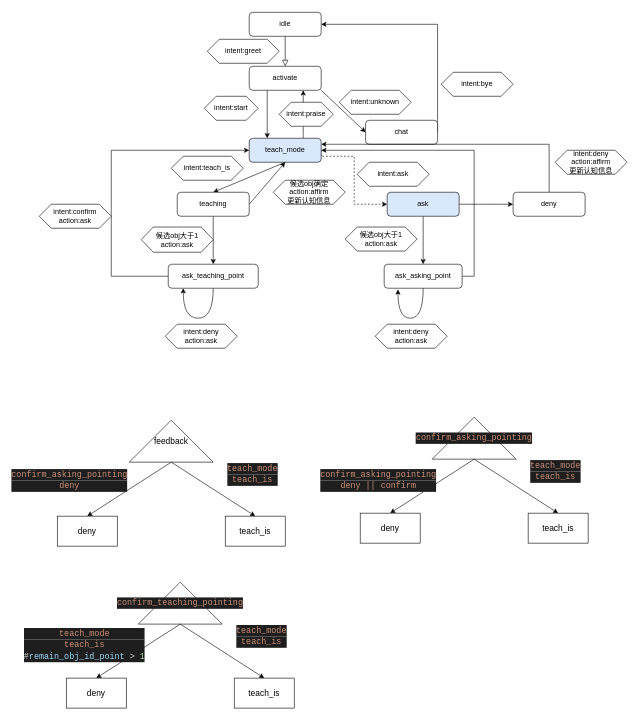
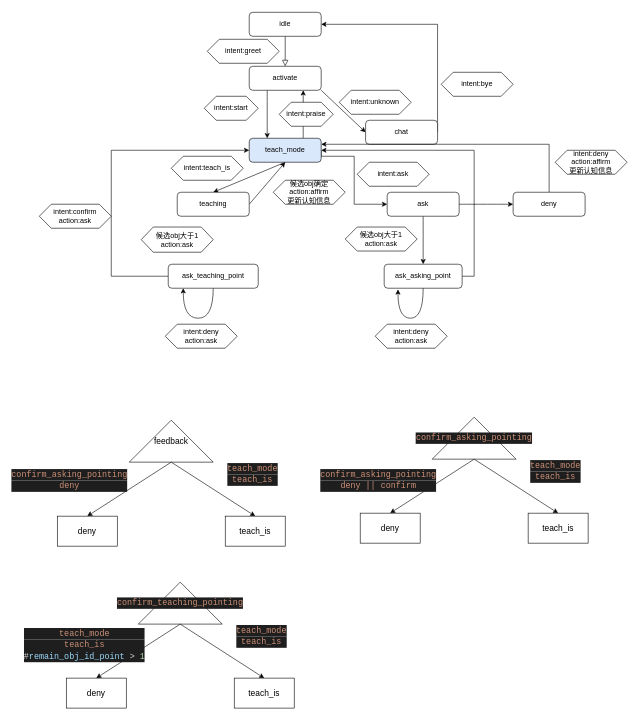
  <mxCell id="0" />
  <mxCell id="1" parent="0" />
  <mxCell id="2" value="" style="rounded=0;html=1;jettySize=auto;orthogonalLoop=1;fontSize=11;endArrow=block;endFill=0;endSize=8;strokeWidth=1;shadow=0;labelBackgroundColor=none;edgeStyle=orthogonalEdgeStyle;entryX=0.5;entryY=0;entryDx=0;entryDy=0;" edge="1" parent="1" source="3" target="6"><mxGeometry relative="1" as="geometry"><mxPoint x="475" y="90" as="targetPoint" /></mxGeometry></mxCell>
  <mxCell id="3" value="idle" style="rounded=1;whiteSpace=wrap;html=1;fontSize=12;glass=0;strokeWidth=1;shadow=0;" vertex="1" parent="1"><mxGeometry x="415" width="120" height="40" as="geometry" y="20" /></mxCell>
  <mxCell id="4" style="rounded=0;orthogonalLoop=1;jettySize=auto;html=1;exitX=1;exitY=1;exitDx=0;exitDy=0;entryX=0;entryY=0.5;entryDx=0;entryDy=0;" edge="1" parent="1" source="6" target="13"><mxGeometry relative="1" as="geometry" /></mxCell>
  <mxCell id="5" style="edgeStyle=orthogonalEdgeStyle;curved=1;rounded=0;orthogonalLoop=1;jettySize=auto;html=1;exitX=0.25;exitY=1;exitDx=0;exitDy=0;entryX=0.25;entryY=0;entryDx=0;entryDy=0;" edge="1" parent="1" source="6" target="10"><mxGeometry relative="1" as="geometry" /></mxCell>
  <mxCell id="6" value="activate" style="rounded=1;whiteSpace=wrap;html=1;fontSize=12;glass=0;strokeWidth=1;shadow=0;" vertex="1" parent="1"><mxGeometry x="415" y="110" width="120" height="40" as="geometry" /></mxCell>
  <mxCell id="7" style="edgeStyle=none;rounded=0;orthogonalLoop=1;jettySize=auto;html=1;exitX=0.5;exitY=1;exitDx=0;exitDy=0;entryX=0.5;entryY=0;entryDx=0;entryDy=0;" edge="1" parent="1" source="10" target="19"><mxGeometry relative="1" as="geometry" /></mxCell>
- <mxCell id="8" style="edgeStyle=orthogonalEdgeStyle;rounded=0;orthogonalLoop=1;jettySize=auto;html=1;exitX=1;exitY=0.5;exitDx=0;exitDy=0;entryX=0;entryY=0.5;entryDx=0;entryDy=0;dashed=1;" edge="1" parent="1" source="10" target="22"><mxGeometry relative="1" as="geometry"><Array as="points"><mxPoint x="535" y="260" /><mxPoint x="590" y="260" /><mxPoint x="590" y="340" /></Array></mxGeometry></mxCell>
+ <mxCell id="8" style="edgeStyle=orthogonalEdgeStyle;rounded=0;orthogonalLoop=1;jettySize=auto;html=1;exitX=1;exitY=0.5;exitDx=0;exitDy=0;entryX=0;entryY=0.5;entryDx=0;entryDy=0;" edge="1" parent="1" source="10" target="22"><mxGeometry relative="1" as="geometry"><Array as="points"><mxPoint x="535" y="260" /><mxPoint x="590" y="260" /><mxPoint x="590" y="340" /></Array></mxGeometry></mxCell>
  <mxCell id="9" style="edgeStyle=orthogonalEdgeStyle;curved=1;rounded=0;orthogonalLoop=1;jettySize=auto;html=1;exitX=0.75;exitY=0;exitDx=0;exitDy=0;entryX=0.75;entryY=1;entryDx=0;entryDy=0;" edge="1" parent="1" source="10" target="6"><mxGeometry relative="1" as="geometry" /></mxCell>
  <mxCell id="10" value="teach_mode" style="rounded=1;whiteSpace=wrap;html=1;fontSize=12;glass=0;strokeWidth=1;shadow=0;fillColor=#dae8fc;" vertex="1" parent="1"><mxGeometry x="415" y="230" width="120" height="40" as="geometry" /></mxCell>
  <mxCell id="11" value="&lt;span&gt;intent:greet&lt;/span&gt;" style="shape=hexagon;perimeter=hexagonPerimeter2;whiteSpace=wrap;html=1;fixedSize=1;" vertex="1" parent="1"><mxGeometry x="345" y="65" width="120" height="40" as="geometry" /></mxCell>
  <mxCell id="12" style="edgeStyle=none;rounded=0;orthogonalLoop=1;jettySize=auto;html=1;exitX=1;exitY=0.5;exitDx=0;exitDy=0;entryX=1;entryY=0.5;entryDx=0;entryDy=0;" edge="1" parent="1" source="13" target="3"><mxGeometry relative="1" as="geometry"><Array as="points"><mxPoint x="729" y="40" /></Array></mxGeometry></mxCell>
  <mxCell id="13" value="chat" style="rounded=1;whiteSpace=wrap;html=1;fontSize=12;glass=0;strokeWidth=1;shadow=0;" vertex="1" parent="1"><mxGeometry x="609" y="200" width="120" height="40" as="geometry" /></mxCell>
  <mxCell id="14" value="&lt;span&gt;intent:unknown&lt;/span&gt;" style="shape=hexagon;perimeter=hexagonPerimeter2;whiteSpace=wrap;html=1;fixedSize=1;" vertex="1" parent="1"><mxGeometry x="565" y="150" width="120" height="40" as="geometry" /></mxCell>
  <mxCell id="15" value="&lt;span&gt;intent:start&lt;/span&gt;" style="shape=hexagon;perimeter=hexagonPerimeter2;whiteSpace=wrap;html=1;fixedSize=1;" vertex="1" parent="1"><mxGeometry x="340" y="160" width="90" height="40" as="geometry" /></mxCell>
  <mxCell id="16" value="&lt;span&gt;intent:bye&lt;/span&gt;" style="shape=hexagon;perimeter=hexagonPerimeter2;whiteSpace=wrap;html=1;fixedSize=1;" vertex="1" parent="1"><mxGeometry x="735" y="120" width="120" height="40" as="geometry" /></mxCell>
  <mxCell id="17" style="edgeStyle=none;rounded=0;orthogonalLoop=1;jettySize=auto;html=1;exitX=1;exitY=0.5;exitDx=0;exitDy=0;" edge="1" parent="1" source="19"><mxGeometry relative="1" as="geometry"><mxPoint x="475" y="270" as="targetPoint" /></mxGeometry></mxCell>
- <mxCell id="18" style="edgeStyle=none;rounded=0;orthogonalLoop=1;jettySize=auto;html=1;exitX=0.5;exitY=1;exitDx=0;exitDy=0;entryX=0.5;entryY=0;entryDx=0;entryDy=0;" edge="1" parent="1" source="19" target="26"><mxGeometry relative="1" as="geometry" /></mxCell>
  <mxCell id="19" value="teaching" style="rounded=1;whiteSpace=wrap;html=1;fontSize=12;glass=0;strokeWidth=1;shadow=0;" vertex="1" parent="1"><mxGeometry x="295" y="320" width="120" height="40" as="geometry" /></mxCell>
  <mxCell id="20" style="edgeStyle=orthogonalEdgeStyle;rounded=0;orthogonalLoop=1;jettySize=auto;html=1;exitX=0.5;exitY=1;exitDx=0;exitDy=0;entryX=0.5;entryY=0;entryDx=0;entryDy=0;" edge="1" parent="1" source="22" target="33"><mxGeometry relative="1" as="geometry" /></mxCell>
  <mxCell id="21" style="edgeStyle=orthogonalEdgeStyle;curved=1;rounded=0;orthogonalLoop=1;jettySize=auto;html=1;exitX=1;exitY=0.5;exitDx=0;exitDy=0;entryX=0;entryY=0.5;entryDx=0;entryDy=0;" edge="1" parent="1" source="22" target="36"><mxGeometry relative="1" as="geometry" /></mxCell>
- <mxCell id="22" value="ask" style="rounded=1;whiteSpace=wrap;html=1;fontSize=12;glass=0;strokeWidth=1;shadow=0;fillColor=#dae8fc;" vertex="1" parent="1"><mxGeometry x="645" y="320" width="120" height="40" as="geometry" /></mxCell>
+ <mxCell id="22" value="ask" style="rounded=1;whiteSpace=wrap;html=1;fontSize=12;glass=0;strokeWidth=1;shadow=0;" vertex="1" parent="1"><mxGeometry x="645" y="320" width="120" height="40" as="geometry" /></mxCell>
  <mxCell id="23" value="&lt;span&gt;intent:teach_is&lt;/span&gt;" style="shape=hexagon;perimeter=hexagonPerimeter2;whiteSpace=wrap;html=1;fixedSize=1;" vertex="1" parent="1"><mxGeometry x="285" y="260" width="120" height="40" as="geometry" /></mxCell>
  <mxCell id="24" style="edgeStyle=orthogonalEdgeStyle;rounded=0;orthogonalLoop=1;jettySize=auto;html=1;exitX=0;exitY=0.5;exitDx=0;exitDy=0;entryX=0;entryY=0.5;entryDx=0;entryDy=0;" edge="1" parent="1" source="26" target="10"><mxGeometry relative="1" as="geometry"><Array as="points"><mxPoint x="185" y="460" /><mxPoint x="185" y="250" /></Array></mxGeometry></mxCell>
  <mxCell id="25" style="edgeStyle=orthogonalEdgeStyle;rounded=0;orthogonalLoop=1;jettySize=auto;html=1;exitX=0.5;exitY=1;exitDx=0;exitDy=0;curved=1;" edge="1" parent="1" source="26" target="26"><mxGeometry relative="1" as="geometry"><mxPoint x="325" y="490" as="targetPoint" /><Array as="points"><mxPoint x="355" y="530" /><mxPoint x="305" y="530" /></Array></mxGeometry></mxCell>
  <mxCell id="26" value="ask_teaching_point" style="rounded=1;whiteSpace=wrap;html=1;fontSize=12;glass=0;strokeWidth=1;shadow=0;" vertex="1" parent="1"><mxGeometry x="280" y="440" width="150" height="40" as="geometry" /></mxCell>
  <mxCell id="27" value="&lt;span&gt;候选obj确定&lt;br&gt;action:affirm&lt;br&gt;更新认知信息&lt;br&gt;&lt;/span&gt;" style="shape=hexagon;perimeter=hexagonPerimeter2;whiteSpace=wrap;html=1;fixedSize=1;" vertex="1" parent="1"><mxGeometry x="455" y="300" width="120" height="40" as="geometry" /></mxCell>
  <mxCell id="28" value="&lt;span&gt;候选obj大于1&lt;br&gt;action:&lt;/span&gt;ask&lt;span&gt;&lt;br&gt;&lt;/span&gt;" style="shape=hexagon;perimeter=hexagonPerimeter2;whiteSpace=wrap;html=1;fixedSize=1;" vertex="1" parent="1"><mxGeometry x="235" y="378" width="120" height="42" as="geometry" /></mxCell>
  <mxCell id="29" value="&lt;span&gt;intent:confirm&lt;br&gt;action:ask&lt;br&gt;&lt;/span&gt;" style="shape=hexagon;perimeter=hexagonPerimeter2;whiteSpace=wrap;html=1;fixedSize=1;" vertex="1" parent="1"><mxGeometry x="65" y="340" width="120" height="40" as="geometry" /></mxCell>
  <mxCell id="30" value="&lt;span&gt;intent:deny&lt;br&gt;action:ask&lt;br&gt;&lt;/span&gt;" style="shape=hexagon;perimeter=hexagonPerimeter2;whiteSpace=wrap;html=1;fixedSize=1;" vertex="1" parent="1"><mxGeometry x="275" y="540" width="120" height="40" as="geometry" /></mxCell>
  <mxCell id="31" value="&lt;span&gt;intent:ask&lt;br&gt;&lt;/span&gt;" style="shape=hexagon;perimeter=hexagonPerimeter2;whiteSpace=wrap;html=1;fixedSize=1;" vertex="1" parent="1"><mxGeometry x="595" y="270" width="120" height="40" as="geometry" /></mxCell>
  <mxCell id="32" style="edgeStyle=orthogonalEdgeStyle;rounded=0;orthogonalLoop=1;jettySize=auto;html=1;exitX=1;exitY=0.5;exitDx=0;exitDy=0;entryX=1;entryY=0.5;entryDx=0;entryDy=0;" edge="1" parent="1" source="33" target="10"><mxGeometry relative="1" as="geometry" /></mxCell>
  <mxCell id="33" value="ask_asking_point" style="rounded=1;whiteSpace=wrap;html=1;fontSize=12;glass=0;strokeWidth=1;shadow=0;" vertex="1" parent="1"><mxGeometry x="640" y="440" width="130" height="40" as="geometry" /></mxCell>
  <mxCell id="34" value="&lt;span&gt;候选obj大于1&lt;br&gt;action:ask&lt;br&gt;&lt;/span&gt;" style="shape=hexagon;perimeter=hexagonPerimeter2;whiteSpace=wrap;html=1;fixedSize=1;" vertex="1" parent="1"><mxGeometry x="575" y="378" width="120" height="40" as="geometry" /></mxCell>
  <mxCell id="35" style="edgeStyle=orthogonalEdgeStyle;rounded=0;orthogonalLoop=1;jettySize=auto;html=1;exitX=0.5;exitY=0;exitDx=0;exitDy=0;entryX=1;entryY=0.25;entryDx=0;entryDy=0;" edge="1" parent="1" source="36" target="10"><mxGeometry relative="1" as="geometry"><Array as="points"><mxPoint x="915" y="240" /></Array></mxGeometry></mxCell>
  <mxCell id="36" value="deny" style="rounded=1;whiteSpace=wrap;html=1;fontSize=12;glass=0;strokeWidth=1;shadow=0;" vertex="1" parent="1"><mxGeometry x="855" y="320" width="120" height="40" as="geometry" /></mxCell>
  <mxCell id="37" style="edgeStyle=orthogonalEdgeStyle;curved=1;rounded=0;orthogonalLoop=1;jettySize=auto;html=1;exitX=0.5;exitY=1;exitDx=0;exitDy=0;entryX=0.177;entryY=1.05;entryDx=0;entryDy=0;entryPerimeter=0;" edge="1" parent="1" source="33" target="33"><mxGeometry relative="1" as="geometry"><Array as="points"><mxPoint x="705" y="530" /><mxPoint x="663" y="530" /></Array></mxGeometry></mxCell>
  <mxCell id="38" value="&lt;span&gt;intent:deny&lt;br&gt;action:ask&lt;br&gt;&lt;/span&gt;" style="shape=hexagon;perimeter=hexagonPerimeter2;whiteSpace=wrap;html=1;fixedSize=1;" vertex="1" parent="1"><mxGeometry x="625" y="540" width="120" height="40" as="geometry" /></mxCell>
  <mxCell id="39" value="&lt;span&gt;intent:praise&lt;/span&gt;" style="shape=hexagon;perimeter=hexagonPerimeter2;whiteSpace=wrap;html=1;fixedSize=1;" vertex="1" parent="1"><mxGeometry x="465" y="170" width="90" height="40" as="geometry" /></mxCell>
  <mxCell id="40" value="&lt;span&gt;intent:deny&lt;br&gt;action:affirm&lt;br&gt;更新认知信息&lt;br&gt;&lt;/span&gt;" style="shape=hexagon;perimeter=hexagonPerimeter2;whiteSpace=wrap;html=1;fixedSize=1;" vertex="1" parent="1"><mxGeometry x="925" y="250" width="120" height="40" as="geometry" /></mxCell>
  <mxCell id="41" value="&lt;font style=&quot;font-size: 14px&quot;&gt;feedback&lt;/font&gt;" style="triangle;whiteSpace=wrap;html=1;direction=north;" vertex="1" parent="1"><mxGeometry x="215" y="700" width="140" height="70" as="geometry" /></mxCell>
  <mxCell id="42" value="" style="endArrow=classic;html=1;rounded=0;fontSize=14;exitX=0;exitY=0.5;exitDx=0;exitDy=0;entryX=0.5;entryY=0;entryDx=0;entryDy=0;" edge="1" parent="1" source="41" target="44"><mxGeometry width="50" height="50" relative="1" as="geometry"><mxPoint x="705" y="860" as="sourcePoint" /><mxPoint x="225" y="830" as="targetPoint" /></mxGeometry></mxCell>
  <mxCell id="43" value="" style="endArrow=classic;html=1;rounded=0;fontSize=14;exitX=0;exitY=0.5;exitDx=0;exitDy=0;entryX=0.5;entryY=0;entryDx=0;entryDy=0;" edge="1" parent="1" source="41" target="45"><mxGeometry width="50" height="50" relative="1" as="geometry"><mxPoint x="295" y="780" as="sourcePoint" /><mxPoint x="335" y="830" as="targetPoint" /></mxGeometry></mxCell>
  <mxCell id="44" value="deny" style="rounded=0;whiteSpace=wrap;html=1;fontSize=14;" vertex="1" parent="1"><mxGeometry x="95" y="860" width="100" height="50" as="geometry" /></mxCell>
  <mxCell id="45" value="teach_is" style="rounded=0;whiteSpace=wrap;html=1;fontSize=14;" vertex="1" parent="1"><mxGeometry x="375" y="860" width="100" height="50" as="geometry" /></mxCell>
  <mxCell id="46" value="&lt;div style=&quot;color: rgb(212 , 212 , 212) ; background-color: rgb(30 , 30 , 30) ; font-family: &amp;#34;consolas&amp;#34; , &amp;#34;courier new&amp;#34; , monospace ; line-height: 19px&quot;&gt;&lt;span style=&quot;color: #ce9178&quot;&gt;confirm_asking_pointing&lt;/span&gt;&lt;/div&gt;&lt;div style=&quot;color: rgb(212 , 212 , 212) ; background-color: rgb(30 , 30 , 30) ; font-family: &amp;#34;consolas&amp;#34; , &amp;#34;courier new&amp;#34; , monospace ; line-height: 19px&quot;&gt;&lt;span style=&quot;color: #ce9178&quot;&gt;deny&lt;/span&gt;&lt;/div&gt;" style="text;html=1;align=center;verticalAlign=middle;resizable=0;points=[];autosize=1;strokeColor=none;fillColor=none;fontSize=14;" vertex="1" parent="1"><mxGeometry x="20" y="780" width="190" height="40" as="geometry" /></mxCell>
  <mxCell id="47" value="&lt;div style=&quot;color: rgb(212 , 212 , 212) ; background-color: rgb(30 , 30 , 30) ; font-family: &amp;#34;consolas&amp;#34; , &amp;#34;courier new&amp;#34; , monospace ; line-height: 19px&quot;&gt;&lt;span style=&quot;color: #ce9178&quot;&gt;teach_mode&lt;/span&gt;&lt;/div&gt;&lt;div style=&quot;color: rgb(212 , 212 , 212) ; background-color: rgb(30 , 30 , 30) ; font-family: &amp;#34;consolas&amp;#34; , &amp;#34;courier new&amp;#34; , monospace ; line-height: 19px&quot;&gt;&lt;span style=&quot;color: #ce9178&quot;&gt;teach_is&lt;/span&gt;&lt;/div&gt;" style="text;html=1;align=center;verticalAlign=middle;resizable=0;points=[];autosize=1;strokeColor=none;fillColor=none;fontSize=14;" vertex="1" parent="1"><mxGeometry x="375" y="770" width="90" height="40" as="geometry" /></mxCell>
  <mxCell id="48" value="&lt;div style=&quot;color: rgb(212 , 212 , 212) ; background-color: rgb(30 , 30 , 30) ; font-family: &amp;#34;consolas&amp;#34; , &amp;#34;courier new&amp;#34; , monospace ; font-size: 14px ; line-height: 19px&quot;&gt;&lt;span style=&quot;color: #ce9178&quot;&gt;confirm_asking_pointing&lt;/span&gt;&lt;/div&gt;" style="triangle;whiteSpace=wrap;html=1;direction=north;" vertex="1" parent="1"><mxGeometry x="720" y="695" width="140" height="70" as="geometry" /></mxCell>
  <mxCell id="49" value="" style="endArrow=classic;html=1;rounded=0;fontSize=14;exitX=0;exitY=0.5;exitDx=0;exitDy=0;entryX=0.5;entryY=0;entryDx=0;entryDy=0;" edge="1" source="48" target="51" parent="1"><mxGeometry width="50" height="50" relative="1" as="geometry"><mxPoint x="1210" y="855" as="sourcePoint" /><mxPoint x="730" y="825" as="targetPoint" /></mxGeometry></mxCell>
  <mxCell id="50" value="" style="endArrow=classic;html=1;rounded=0;fontSize=14;exitX=0;exitY=0.5;exitDx=0;exitDy=0;entryX=0.5;entryY=0;entryDx=0;entryDy=0;" edge="1" source="48" target="52" parent="1"><mxGeometry width="50" height="50" relative="1" as="geometry"><mxPoint x="800" y="775" as="sourcePoint" /><mxPoint x="840" y="825" as="targetPoint" /></mxGeometry></mxCell>
  <mxCell id="51" value="deny" style="rounded=0;whiteSpace=wrap;html=1;fontSize=14;" vertex="1" parent="1"><mxGeometry x="600" y="855" width="100" height="50" as="geometry" /></mxCell>
  <mxCell id="52" value="teach_is" style="rounded=0;whiteSpace=wrap;html=1;fontSize=14;" vertex="1" parent="1"><mxGeometry x="880" y="855" width="100" height="50" as="geometry" /></mxCell>
  <mxCell id="53" value="&lt;div style=&quot;color: rgb(212 , 212 , 212) ; background-color: rgb(30 , 30 , 30) ; font-family: &amp;#34;consolas&amp;#34; , &amp;#34;courier new&amp;#34; , monospace ; line-height: 19px&quot;&gt;&lt;span style=&quot;color: #ce9178&quot;&gt;teach_mode&lt;/span&gt;&lt;/div&gt;&lt;div style=&quot;color: rgb(212 , 212 , 212) ; background-color: rgb(30 , 30 , 30) ; font-family: &amp;#34;consolas&amp;#34; , &amp;#34;courier new&amp;#34; , monospace ; line-height: 19px&quot;&gt;&lt;span style=&quot;color: #ce9178&quot;&gt;teach_is&lt;/span&gt;&lt;/div&gt;" style="text;html=1;align=center;verticalAlign=middle;resizable=0;points=[];autosize=1;strokeColor=none;fillColor=none;fontSize=14;" vertex="1" parent="1"><mxGeometry x="880" y="765" width="90" height="40" as="geometry" /></mxCell>
  <mxCell id="54" value="&lt;div style=&quot;color: rgb(212 , 212 , 212) ; background-color: rgb(30 , 30 , 30) ; font-family: &amp;#34;consolas&amp;#34; , &amp;#34;courier new&amp;#34; , monospace ; line-height: 19px&quot;&gt;&lt;span style=&quot;color: #ce9178&quot;&gt;confirm_asking_pointing&lt;/span&gt;&lt;/div&gt;&lt;div style=&quot;color: rgb(212 , 212 , 212) ; background-color: rgb(30 , 30 , 30) ; font-family: &amp;#34;consolas&amp;#34; , &amp;#34;courier new&amp;#34; , monospace ; line-height: 19px&quot;&gt;&lt;span style=&quot;color: #ce9178&quot;&gt;deny || confirm&lt;br&gt;&lt;/span&gt;&lt;/div&gt;" style="text;html=1;align=center;verticalAlign=middle;resizable=0;points=[];autosize=1;strokeColor=none;fillColor=none;fontSize=14;" vertex="1" parent="1"><mxGeometry x="535" y="780" width="190" height="40" as="geometry" /></mxCell>
  <mxCell id="55" value="&lt;div style=&quot;color: rgb(212 , 212 , 212) ; background-color: rgb(30 , 30 , 30) ; font-family: &amp;#34;consolas&amp;#34; , &amp;#34;courier new&amp;#34; , monospace ; font-size: 14px ; line-height: 19px&quot;&gt;&lt;div style=&quot;font-family: &amp;#34;consolas&amp;#34; , &amp;#34;courier new&amp;#34; , monospace ; line-height: 19px&quot;&gt;&lt;span style=&quot;color: #ce9178&quot;&gt;confirm_teaching_pointing&lt;/span&gt;&lt;/div&gt;&lt;/div&gt;" style="triangle;whiteSpace=wrap;html=1;direction=north;" vertex="1" parent="1"><mxGeometry x="230" y="970" width="140" height="70" as="geometry" /></mxCell>
  <mxCell id="56" value="" style="endArrow=classic;html=1;rounded=0;fontSize=14;exitX=0;exitY=0.5;exitDx=0;exitDy=0;entryX=0.5;entryY=0;entryDx=0;entryDy=0;" edge="1" parent="1" source="55" target="58"><mxGeometry width="50" height="50" relative="1" as="geometry"><mxPoint x="720" y="1130" as="sourcePoint" /><mxPoint x="240" y="1100" as="targetPoint" /></mxGeometry></mxCell>
  <mxCell id="57" value="" style="endArrow=classic;html=1;rounded=0;fontSize=14;exitX=0;exitY=0.5;exitDx=0;exitDy=0;entryX=0.5;entryY=0;entryDx=0;entryDy=0;" edge="1" parent="1" source="55" target="59"><mxGeometry width="50" height="50" relative="1" as="geometry"><mxPoint x="310" y="1050" as="sourcePoint" /><mxPoint x="350" y="1100" as="targetPoint" /></mxGeometry></mxCell>
  <mxCell id="58" value="deny" style="rounded=0;whiteSpace=wrap;html=1;fontSize=14;" vertex="1" parent="1"><mxGeometry x="110" y="1130" width="100" height="50" as="geometry" /></mxCell>
  <mxCell id="59" value="teach_is" style="rounded=0;whiteSpace=wrap;html=1;fontSize=14;" vertex="1" parent="1"><mxGeometry x="390" y="1130" width="100" height="50" as="geometry" /></mxCell>
  <mxCell id="60" value="&lt;div style=&quot;color: rgb(212 , 212 , 212) ; background-color: rgb(30 , 30 , 30) ; font-family: &amp;#34;consolas&amp;#34; , &amp;#34;courier new&amp;#34; , monospace ; line-height: 19px&quot;&gt;&lt;span style=&quot;color: #ce9178&quot;&gt;teach_mode&lt;/span&gt;&lt;/div&gt;&lt;div style=&quot;color: rgb(212 , 212 , 212) ; background-color: rgb(30 , 30 , 30) ; font-family: &amp;#34;consolas&amp;#34; , &amp;#34;courier new&amp;#34; , monospace ; line-height: 19px&quot;&gt;&lt;span style=&quot;color: #ce9178&quot;&gt;teach_is&lt;/span&gt;&lt;/div&gt;" style="text;html=1;align=center;verticalAlign=middle;resizable=0;points=[];autosize=1;strokeColor=none;fillColor=none;fontSize=14;" vertex="1" parent="1"><mxGeometry x="390" y="1040" width="90" height="40" as="geometry" /></mxCell>
  <mxCell id="61" value="&lt;div style=&quot;color: rgb(212 , 212 , 212) ; background-color: rgb(30 , 30 , 30) ; font-family: &amp;#34;consolas&amp;#34; , &amp;#34;courier new&amp;#34; , monospace ; line-height: 19px&quot;&gt;&lt;div style=&quot;font-family: &amp;#34;consolas&amp;#34; , &amp;#34;courier new&amp;#34; , monospace ; line-height: 19px&quot;&gt;&lt;span style=&quot;color: #ce9178&quot;&gt;teach_mode&lt;/span&gt;&lt;/div&gt;&lt;/div&gt;&lt;div style=&quot;color: rgb(212 , 212 , 212) ; background-color: rgb(30 , 30 , 30) ; font-family: &amp;#34;consolas&amp;#34; , &amp;#34;courier new&amp;#34; , monospace ; line-height: 19px&quot;&gt;&lt;div style=&quot;font-family: &amp;#34;consolas&amp;#34; , &amp;#34;courier new&amp;#34; , monospace ; line-height: 19px&quot;&gt;&lt;span style=&quot;color: #ce9178&quot;&gt;teach_is&lt;/span&gt;&lt;/div&gt;&lt;div style=&quot;font-family: &amp;#34;consolas&amp;#34; , &amp;#34;courier new&amp;#34; , monospace ; line-height: 19px&quot;&gt;&lt;div style=&quot;line-height: 19px&quot;&gt;#&lt;span style=&quot;color: #9cdcfe&quot;&gt;remain_obj_id_point&lt;/span&gt; &amp;gt; &lt;span style=&quot;color: #b5cea8&quot;&gt;1&lt;/span&gt;&lt;/div&gt;&lt;/div&gt;&lt;/div&gt;" style="text;html=1;align=center;verticalAlign=middle;resizable=0;points=[];autosize=1;strokeColor=none;fillColor=none;fontSize=14;" vertex="1" parent="1"><mxGeometry x="40" y="1045" width="200" height="60" as="geometry" /></mxCell>
